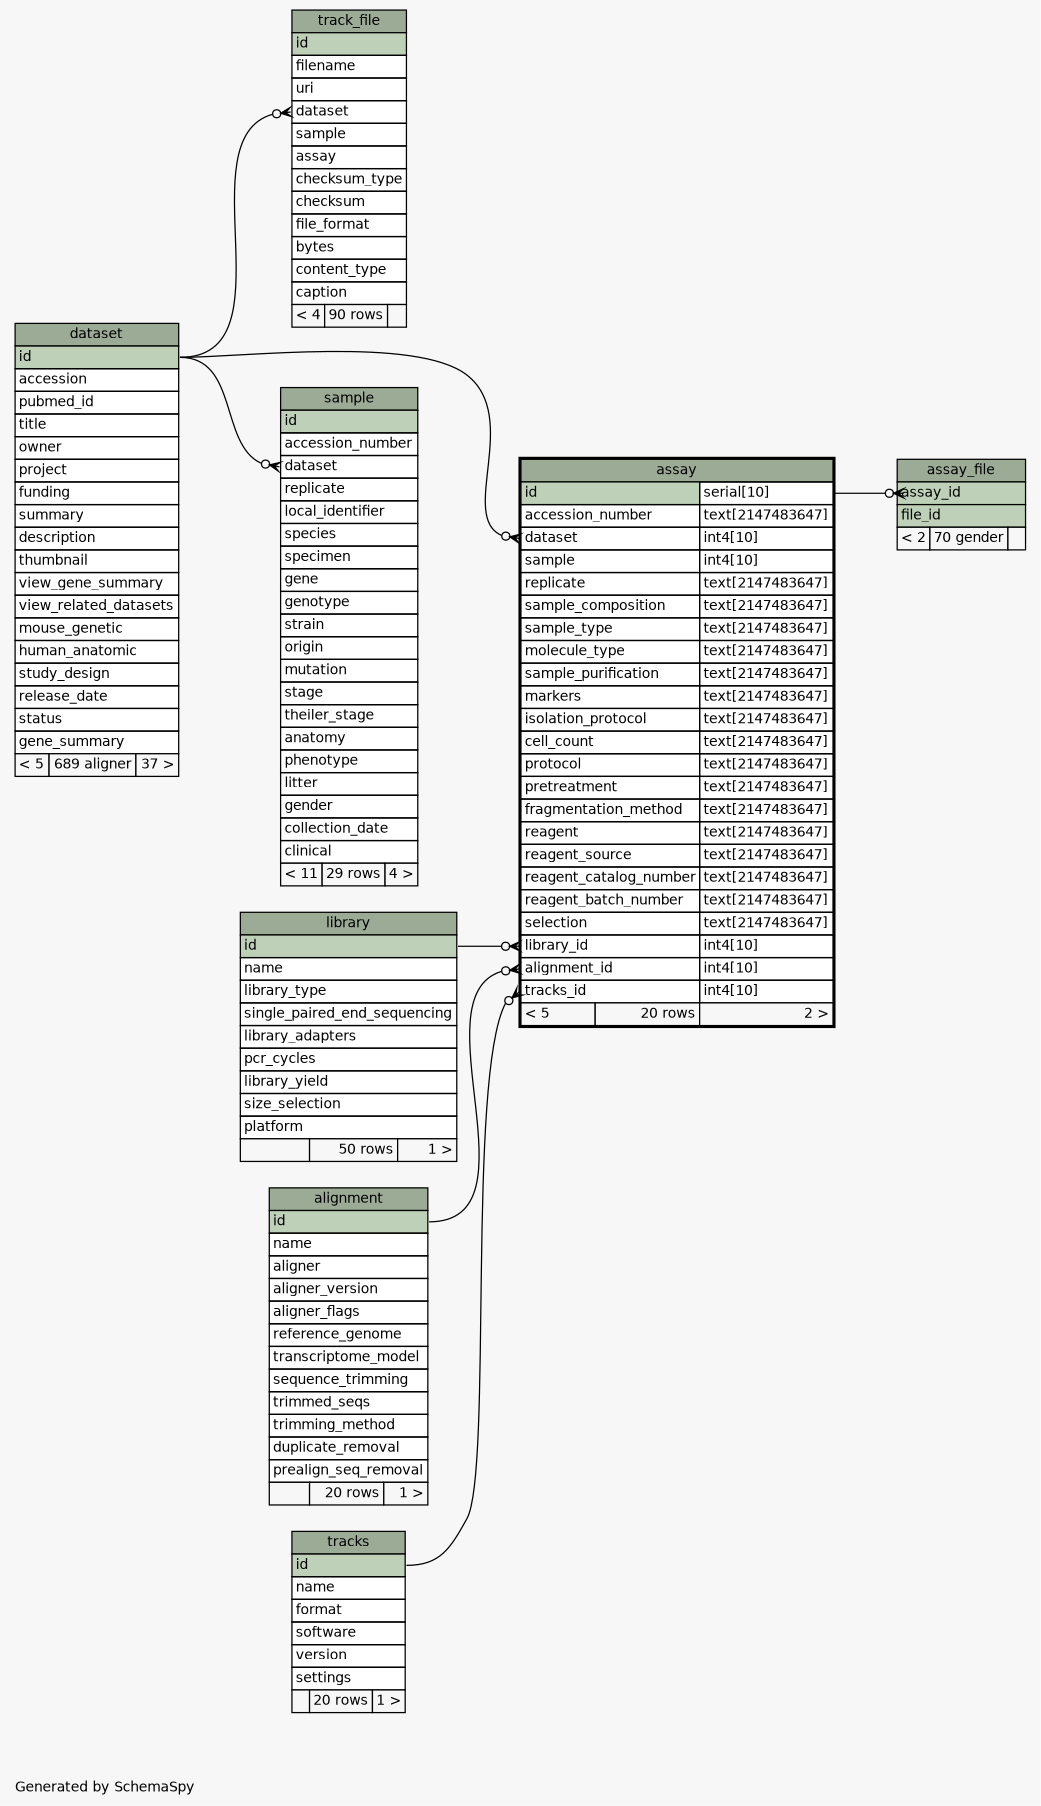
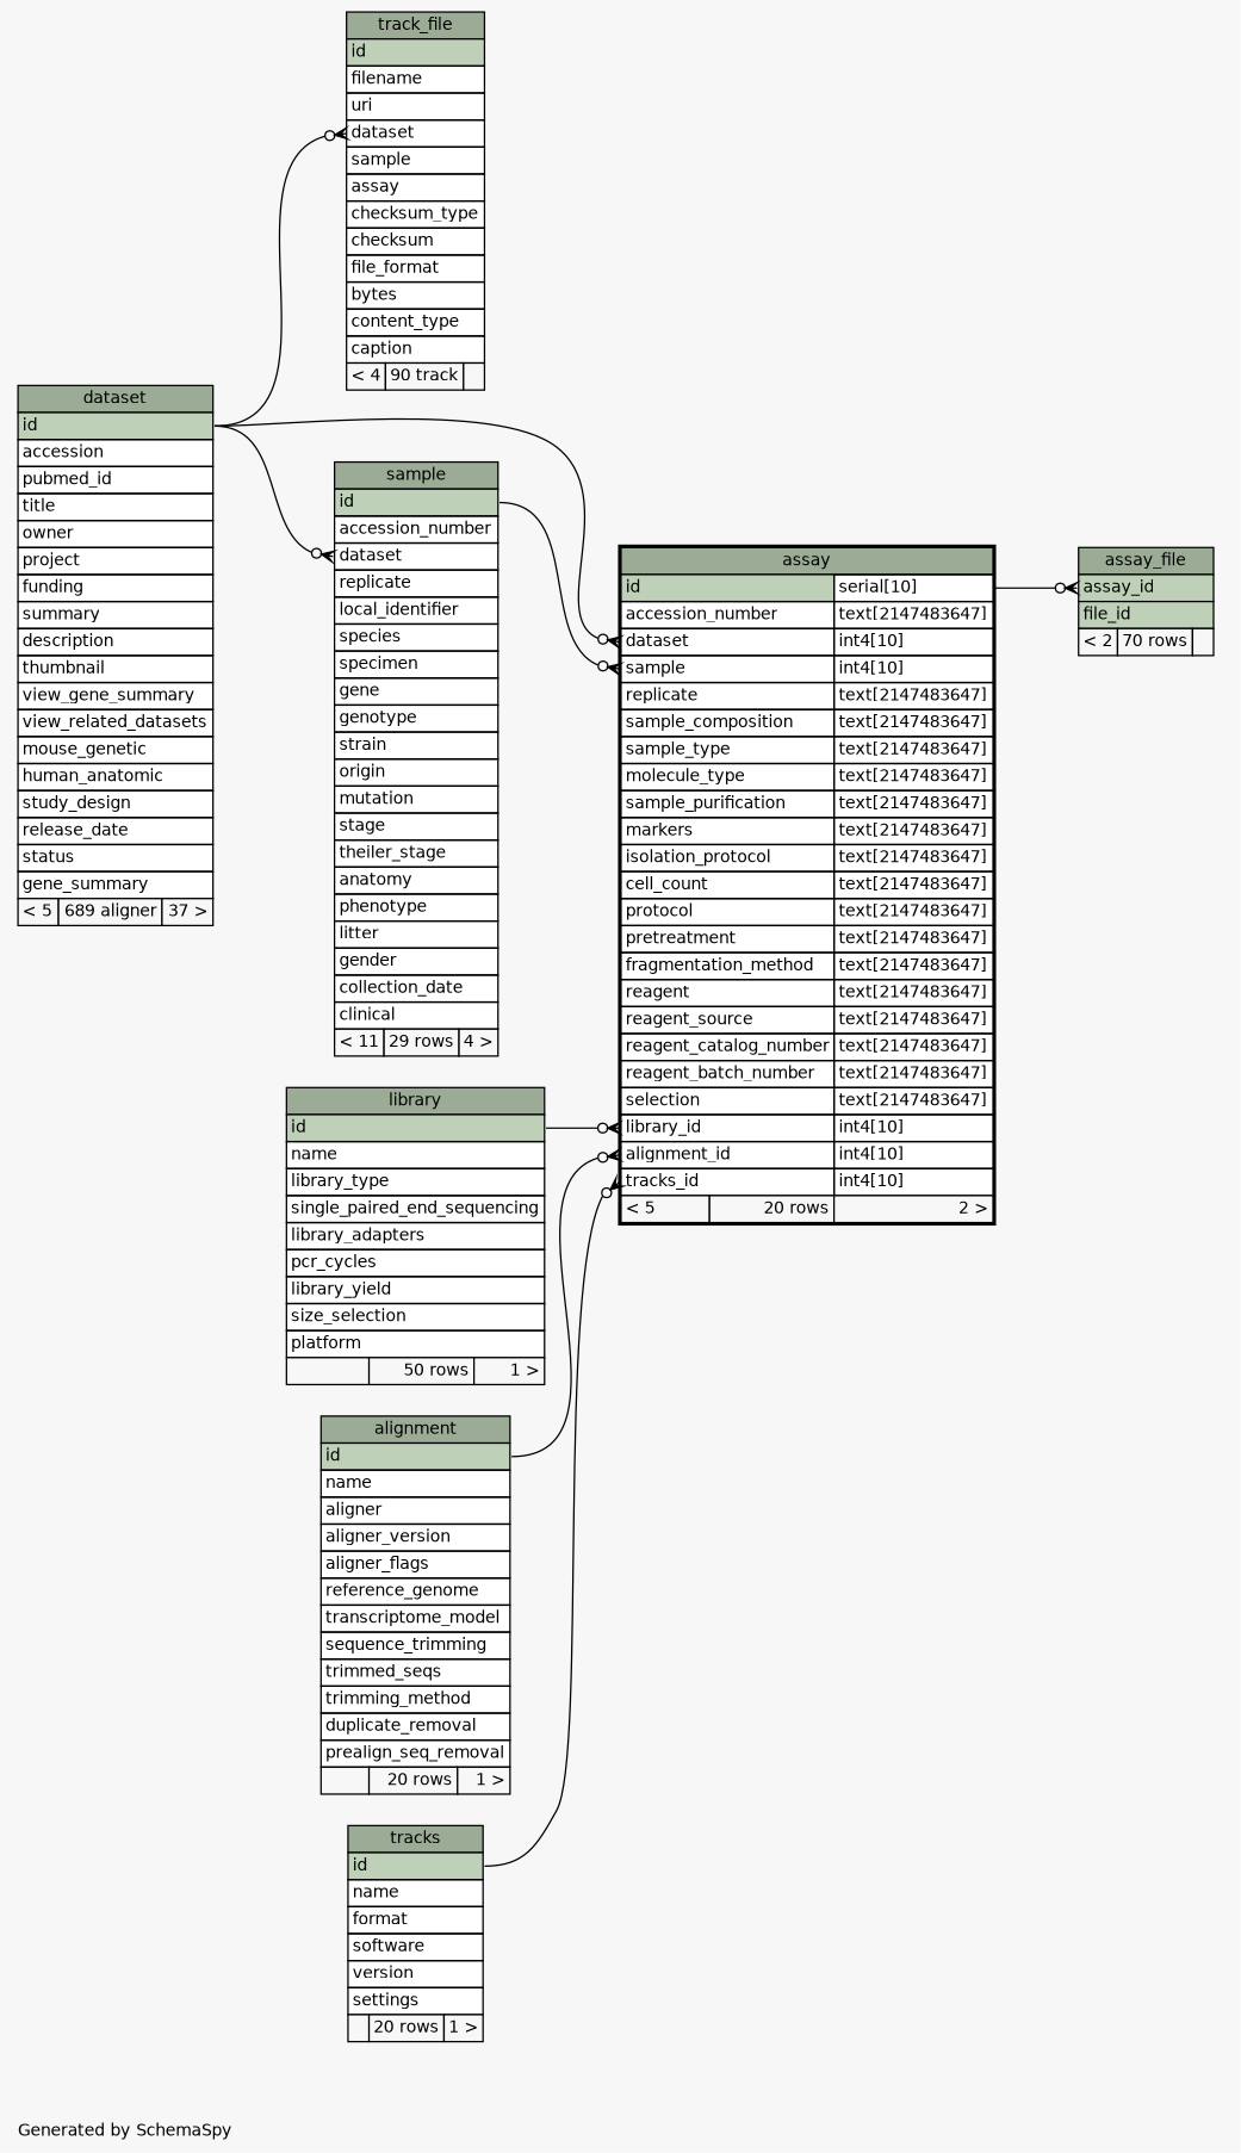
  digraph {
    bgcolor="#f7f7f7"
    fontname=Helvetica
    fontsize=11
    label="\nGenerated by SchemaSpy"
    labeljust=l
    nodesep=0.18
    rankdir=RL
    ranksep=0.46
    node [fontname=Helvetica fontsize=11 shape=plaintext]
    edge [arrowhead=none arrowsize=0.8 arrowtail=crowodot dir=back headport="id:e" tailport="dataset:w"]
    n1 [label=<     <TABLE BORDER="2" CELLBORDER="1" CELLSPACING="0" BGCOLOR="#ffffff">       <TR><TD COLSPAN="3" BGCOLOR="#9bab96" ALIGN="CENTER">assay</TD></TR>       <TR><TD PORT="id" COLSPAN="2" BGCOLOR="#bed1b8" ALIGN="LEFT">id</TD><TD PORT="id.type" ALIGN="LEFT">serial[10]</TD></TR>       <TR><TD PORT="accession_number" COLSPAN="2" ALIGN="LEFT">accession_number</TD><TD PORT="accession_number.type" ALIGN="LEFT">text[2147483647]</TD></TR>       <TR><TD PORT="dataset" COLSPAN="2" ALIGN="LEFT">dataset</TD><TD PORT="dataset.type" ALIGN="LEFT">int4[10]</TD></TR>       <TR><TD PORT="sample" COLSPAN="2" ALIGN="LEFT">sample</TD><TD PORT="sample.type" ALIGN="LEFT">int4[10]</TD></TR>       <TR><TD PORT="replicate" COLSPAN="2" ALIGN="LEFT">replicate</TD><TD PORT="replicate.type" ALIGN="LEFT">text[2147483647]</TD></TR>       <TR><TD PORT="sample_composition" COLSPAN="2" ALIGN="LEFT">sample_composition</TD><TD PORT="sample_composition.type" ALIGN="LEFT">text[2147483647]</TD></TR>       <TR><TD PORT="sample_type" COLSPAN="2" ALIGN="LEFT">sample_type</TD><TD PORT="sample_type.type" ALIGN="LEFT">text[2147483647]</TD></TR>       <TR><TD PORT="molecule_type" COLSPAN="2" ALIGN="LEFT">molecule_type</TD><TD PORT="molecule_type.type" ALIGN="LEFT">text[2147483647]</TD></TR>       <TR><TD PORT="sample_purification" COLSPAN="2" ALIGN="LEFT">sample_purification</TD><TD PORT="sample_purification.type" ALIGN="LEFT">text[2147483647]</TD></TR>       <TR><TD PORT="markers" COLSPAN="2" ALIGN="LEFT">markers</TD><TD PORT="markers.type" ALIGN="LEFT">text[2147483647]</TD></TR>       <TR><TD PORT="isolation_protocol" COLSPAN="2" ALIGN="LEFT">isolation_protocol</TD><TD PORT="isolation_protocol.type" ALIGN="LEFT">text[2147483647]</TD></TR>       <TR><TD PORT="cell_count" COLSPAN="2" ALIGN="LEFT">cell_count</TD><TD PORT="cell_count.type" ALIGN="LEFT">text[2147483647]</TD></TR>       <TR><TD PORT="protocol" COLSPAN="2" ALIGN="LEFT">protocol</TD><TD PORT="protocol.type" ALIGN="LEFT">text[2147483647]</TD></TR>       <TR><TD PORT="pretreatment" COLSPAN="2" ALIGN="LEFT">pretreatment</TD><TD PORT="pretreatment.type" ALIGN="LEFT">text[2147483647]</TD></TR>       <TR><TD PORT="fragmentation_method" COLSPAN="2" ALIGN="LEFT">fragmentation_method</TD><TD PORT="fragmentation_method.type" ALIGN="LEFT">text[2147483647]</TD></TR>       <TR><TD PORT="reagent" COLSPAN="2" ALIGN="LEFT">reagent</TD><TD PORT="reagent.type" ALIGN="LEFT">text[2147483647]</TD></TR>       <TR><TD PORT="reagent_source" COLSPAN="2" ALIGN="LEFT">reagent_source</TD><TD PORT="reagent_source.type" ALIGN="LEFT">text[2147483647]</TD></TR>       <TR><TD PORT="reagent_catalog_number" COLSPAN="2" ALIGN="LEFT">reagent_catalog_number</TD><TD PORT="reagent_catalog_number.type" ALIGN="LEFT">text[2147483647]</TD></TR>       <TR><TD PORT="reagent_batch_number" COLSPAN="2" ALIGN="LEFT">reagent_batch_number</TD><TD PORT="reagent_batch_number.type" ALIGN="LEFT">text[2147483647]</TD></TR>       <TR><TD PORT="selection" COLSPAN="2" ALIGN="LEFT">selection</TD><TD PORT="selection.type" ALIGN="LEFT">text[2147483647]</TD></TR>       <TR><TD PORT="library_id" COLSPAN="2" ALIGN="LEFT">library_id</TD><TD PORT="library_id.type" ALIGN="LEFT">int4[10]</TD></TR>       <TR><TD PORT="alignment_id" COLSPAN="2" ALIGN="LEFT">alignment_id</TD><TD PORT="alignment_id.type" ALIGN="LEFT">int4[10]</TD></TR>       <TR><TD PORT="tracks_id" COLSPAN="2" ALIGN="LEFT">tracks_id</TD><TD PORT="tracks_id.type" ALIGN="LEFT">int4[10]</TD></TR>       <TR><TD ALIGN="LEFT" BGCOLOR="#f7f7f7">&lt; 5</TD><TD ALIGN="RIGHT" BGCOLOR="#f7f7f7">20 rows</TD><TD ALIGN="RIGHT" BGCOLOR="#f7f7f7">2 &gt;</TD></TR>     </TABLE>>]
    n2 [label=<     <TABLE BORDER="0" CELLBORDER="1" CELLSPACING="0" BGCOLOR="#ffffff">       <TR><TD COLSPAN="3" BGCOLOR="#9bab96" ALIGN="CENTER">alignment</TD></TR>       <TR><TD PORT="id" COLSPAN="3" BGCOLOR="#bed1b8" ALIGN="LEFT">id</TD></TR>       <TR><TD PORT="name" COLSPAN="3" ALIGN="LEFT">name</TD></TR>       <TR><TD PORT="aligner" COLSPAN="3" ALIGN="LEFT">aligner</TD></TR>       <TR><TD PORT="aligner_version" COLSPAN="3" ALIGN="LEFT">aligner_version</TD></TR>       <TR><TD PORT="aligner_flags" COLSPAN="3" ALIGN="LEFT">aligner_flags</TD></TR>       <TR><TD PORT="reference_genome" COLSPAN="3" ALIGN="LEFT">reference_genome</TD></TR>       <TR><TD PORT="transcriptome_model" COLSPAN="3" ALIGN="LEFT">transcriptome_model</TD></TR>       <TR><TD PORT="sequence_trimming" COLSPAN="3" ALIGN="LEFT">sequence_trimming</TD></TR>       <TR><TD PORT="trimmed_seqs" COLSPAN="3" ALIGN="LEFT">trimmed_seqs</TD></TR>       <TR><TD PORT="trimming_method" COLSPAN="3" ALIGN="LEFT">trimming_method</TD></TR>       <TR><TD PORT="duplicate_removal" COLSPAN="3" ALIGN="LEFT">duplicate_removal</TD></TR>       <TR><TD PORT="prealign_seq_removal" COLSPAN="3" ALIGN="LEFT">prealign_seq_removal</TD></TR>       <TR><TD ALIGN="LEFT" BGCOLOR="#f7f7f7">  </TD><TD ALIGN="RIGHT" BGCOLOR="#f7f7f7">20 rows</TD><TD ALIGN="RIGHT" BGCOLOR="#f7f7f7">1 &gt;</TD></TR>     </TABLE>>]
    n3 [label=<     <TABLE BORDER="0" CELLBORDER="1" CELLSPACING="0" BGCOLOR="#ffffff">       <TR><TD COLSPAN="3" BGCOLOR="#9bab96" ALIGN="CENTER">dataset</TD></TR>       <TR><TD PORT="id" COLSPAN="3" BGCOLOR="#bed1b8" ALIGN="LEFT">id</TD></TR>       <TR><TD PORT="accession" COLSPAN="3" ALIGN="LEFT">accession</TD></TR>       <TR><TD PORT="pubmed_id" COLSPAN="3" ALIGN="LEFT">pubmed_id</TD></TR>       <TR><TD PORT="title" COLSPAN="3" ALIGN="LEFT">title</TD></TR>       <TR><TD PORT="owner" COLSPAN="3" ALIGN="LEFT">owner</TD></TR>       <TR><TD PORT="project" COLSPAN="3" ALIGN="LEFT">project</TD></TR>       <TR><TD PORT="funding" COLSPAN="3" ALIGN="LEFT">funding</TD></TR>       <TR><TD PORT="summary" COLSPAN="3" ALIGN="LEFT">summary</TD></TR>       <TR><TD PORT="description" COLSPAN="3" ALIGN="LEFT">description</TD></TR>       <TR><TD PORT="thumbnail" COLSPAN="3" ALIGN="LEFT">thumbnail</TD></TR>       <TR><TD PORT="view_gene_summary" COLSPAN="3" ALIGN="LEFT">view_gene_summary</TD></TR>       <TR><TD PORT="view_related_datasets" COLSPAN="3" ALIGN="LEFT">view_related_datasets</TD></TR>       <TR><TD PORT="mouse_genetic" COLSPAN="3" ALIGN="LEFT">mouse_genetic</TD></TR>       <TR><TD PORT="human_anatomic" COLSPAN="3" ALIGN="LEFT">human_anatomic</TD></TR>       <TR><TD PORT="study_design" COLSPAN="3" ALIGN="LEFT">study_design</TD></TR>       <TR><TD PORT="release_date" COLSPAN="3" ALIGN="LEFT">release_date</TD></TR>       <TR><TD PORT="status" COLSPAN="3" ALIGN="LEFT">status</TD></TR>       <TR><TD PORT="gene_summary" COLSPAN="3" ALIGN="LEFT">gene_summary</TD></TR>       <TR><TD ALIGN="LEFT" BGCOLOR="#f7f7f7">&lt; 5</TD><TD ALIGN="RIGHT" BGCOLOR="#f7f7f7">689 aligner</TD><TD ALIGN="RIGHT" BGCOLOR="#f7f7f7">37 &gt;</TD></TR>     </TABLE>>]
    n4 [label=<     <TABLE BORDER="0" CELLBORDER="1" CELLSPACING="0" BGCOLOR="#ffffff">       <TR><TD COLSPAN="3" BGCOLOR="#9bab96" ALIGN="CENTER">library</TD></TR>       <TR><TD PORT="id" COLSPAN="3" BGCOLOR="#bed1b8" ALIGN="LEFT">id</TD></TR>       <TR><TD PORT="name" COLSPAN="3" ALIGN="LEFT">name</TD></TR>       <TR><TD PORT="library_type" COLSPAN="3" ALIGN="LEFT">library_type</TD></TR>       <TR><TD PORT="single_paired_end_sequencing" COLSPAN="3" ALIGN="LEFT">single_paired_end_sequencing</TD></TR>       <TR><TD PORT="library_adapters" COLSPAN="3" ALIGN="LEFT">library_adapters</TD></TR>       <TR><TD PORT="pcr_cycles" COLSPAN="3" ALIGN="LEFT">pcr_cycles</TD></TR>       <TR><TD PORT="library_yield" COLSPAN="3" ALIGN="LEFT">library_yield</TD></TR>       <TR><TD PORT="size_selection" COLSPAN="3" ALIGN="LEFT">size_selection</TD></TR>       <TR><TD PORT="platform" COLSPAN="3" ALIGN="LEFT">platform</TD></TR>       <TR><TD ALIGN="LEFT" BGCOLOR="#f7f7f7">  </TD><TD ALIGN="RIGHT" BGCOLOR="#f7f7f7">50 rows</TD><TD ALIGN="RIGHT" BGCOLOR="#f7f7f7">1 &gt;</TD></TR>     </TABLE>>]
    n5 [label=<     <TABLE BORDER="0" CELLBORDER="1" CELLSPACING="0" BGCOLOR="#ffffff">       <TR><TD COLSPAN="3" BGCOLOR="#9bab96" ALIGN="CENTER">sample</TD></TR>       <TR><TD PORT="id" COLSPAN="3" BGCOLOR="#bed1b8" ALIGN="LEFT">id</TD></TR>       <TR><TD PORT="accession_number" COLSPAN="3" ALIGN="LEFT">accession_number</TD></TR>       <TR><TD PORT="dataset" COLSPAN="3" ALIGN="LEFT">dataset</TD></TR>       <TR><TD PORT="replicate" COLSPAN="3" ALIGN="LEFT">replicate</TD></TR>       <TR><TD PORT="local_identifier" COLSPAN="3" ALIGN="LEFT">local_identifier</TD></TR>       <TR><TD PORT="species" COLSPAN="3" ALIGN="LEFT">species</TD></TR>       <TR><TD PORT="specimen" COLSPAN="3" ALIGN="LEFT">specimen</TD></TR>       <TR><TD PORT="gene" COLSPAN="3" ALIGN="LEFT">gene</TD></TR>       <TR><TD PORT="genotype" COLSPAN="3" ALIGN="LEFT">genotype</TD></TR>       <TR><TD PORT="strain" COLSPAN="3" ALIGN="LEFT">strain</TD></TR>       <TR><TD PORT="origin" COLSPAN="3" ALIGN="LEFT">origin</TD></TR>       <TR><TD PORT="mutation" COLSPAN="3" ALIGN="LEFT">mutation</TD></TR>       <TR><TD PORT="stage" COLSPAN="3" ALIGN="LEFT">stage</TD></TR>       <TR><TD PORT="theiler_stage" COLSPAN="3" ALIGN="LEFT">theiler_stage</TD></TR>       <TR><TD PORT="anatomy" COLSPAN="3" ALIGN="LEFT">anatomy</TD></TR>       <TR><TD PORT="phenotype" COLSPAN="3" ALIGN="LEFT">phenotype</TD></TR>       <TR><TD PORT="litter" COLSPAN="3" ALIGN="LEFT">litter</TD></TR>       <TR><TD PORT="gender" COLSPAN="3" ALIGN="LEFT">gender</TD></TR>       <TR><TD PORT="collection_date" COLSPAN="3" ALIGN="LEFT">collection_date</TD></TR>       <TR><TD PORT="clinical" COLSPAN="3" ALIGN="LEFT">clinical</TD></TR>       <TR><TD ALIGN="LEFT" BGCOLOR="#f7f7f7">&lt; 11</TD><TD ALIGN="RIGHT" BGCOLOR="#f7f7f7">29 rows</TD><TD ALIGN="RIGHT" BGCOLOR="#f7f7f7">4 &gt;</TD></TR>     </TABLE>>]
    n6 [label=<     <TABLE BORDER="0" CELLBORDER="1" CELLSPACING="0" BGCOLOR="#ffffff">       <TR><TD COLSPAN="3" BGCOLOR="#9bab96" ALIGN="CENTER">tracks</TD></TR>       <TR><TD PORT="id" COLSPAN="3" BGCOLOR="#bed1b8" ALIGN="LEFT">id</TD></TR>       <TR><TD PORT="name" COLSPAN="3" ALIGN="LEFT">name</TD></TR>       <TR><TD PORT="format" COLSPAN="3" ALIGN="LEFT">format</TD></TR>       <TR><TD PORT="software" COLSPAN="3" ALIGN="LEFT">software</TD></TR>       <TR><TD PORT="version" COLSPAN="3" ALIGN="LEFT">version</TD></TR>       <TR><TD PORT="settings" COLSPAN="3" ALIGN="LEFT">settings</TD></TR>       <TR><TD ALIGN="LEFT" BGCOLOR="#f7f7f7">  </TD><TD ALIGN="RIGHT" BGCOLOR="#f7f7f7">20 rows</TD><TD ALIGN="RIGHT" BGCOLOR="#f7f7f7">1 &gt;</TD></TR>     </TABLE>>]
-   n7 [label=<     <TABLE BORDER="0" CELLBORDER="1" CELLSPACING="0" BGCOLOR="#ffffff">       <TR><TD COLSPAN="3" BGCOLOR="#9bab96" ALIGN="CENTER">assay_file</TD></TR>       <TR><TD PORT="assay_id" COLSPAN="3" BGCOLOR="#bed1b8" ALIGN="LEFT">assay_id</TD></TR>       <TR><TD PORT="file_id" COLSPAN="3" BGCOLOR="#bed1b8" ALIGN="LEFT">file_id</TD></TR>       <TR><TD ALIGN="LEFT" BGCOLOR="#f7f7f7">&lt; 2</TD><TD ALIGN="RIGHT" BGCOLOR="#f7f7f7">70 gender</TD><TD ALIGN="RIGHT" BGCOLOR="#f7f7f7">  </TD></TR>     </TABLE>>]
-   n8 [label=<     <TABLE BORDER="0" CELLBORDER="1" CELLSPACING="0" BGCOLOR="#ffffff">       <TR><TD COLSPAN="3" BGCOLOR="#9bab96" ALIGN="CENTER">track_file</TD></TR>       <TR><TD PORT="id" COLSPAN="3" BGCOLOR="#bed1b8" ALIGN="LEFT">id</TD></TR>       <TR><TD PORT="filename" COLSPAN="3" ALIGN="LEFT">filename</TD></TR>       <TR><TD PORT="uri" COLSPAN="3" ALIGN="LEFT">uri</TD></TR>       <TR><TD PORT="dataset" COLSPAN="3" ALIGN="LEFT">dataset</TD></TR>       <TR><TD PORT="sample" COLSPAN="3" ALIGN="LEFT">sample</TD></TR>       <TR><TD PORT="assay" COLSPAN="3" ALIGN="LEFT">assay</TD></TR>       <TR><TD PORT="checksum_type" COLSPAN="3" ALIGN="LEFT">checksum_type</TD></TR>       <TR><TD PORT="checksum" COLSPAN="3" ALIGN="LEFT">checksum</TD></TR>       <TR><TD PORT="file_format" COLSPAN="3" ALIGN="LEFT">file_format</TD></TR>       <TR><TD PORT="bytes" COLSPAN="3" ALIGN="LEFT">bytes</TD></TR>       <TR><TD PORT="content_type" COLSPAN="3" ALIGN="LEFT">content_type</TD></TR>       <TR><TD PORT="caption" COLSPAN="3" ALIGN="LEFT">caption</TD></TR>       <TR><TD ALIGN="LEFT" BGCOLOR="#f7f7f7">&lt; 4</TD><TD ALIGN="RIGHT" BGCOLOR="#f7f7f7">90 rows</TD><TD ALIGN="RIGHT" BGCOLOR="#f7f7f7">  </TD></TR>     </TABLE>>]
+   n7 [label=<     <TABLE BORDER="0" CELLBORDER="1" CELLSPACING="0" BGCOLOR="#ffffff">       <TR><TD COLSPAN="3" BGCOLOR="#9bab96" ALIGN="CENTER">assay_file</TD></TR>       <TR><TD PORT="assay_id" COLSPAN="3" BGCOLOR="#bed1b8" ALIGN="LEFT">assay_id</TD></TR>       <TR><TD PORT="file_id" COLSPAN="3" BGCOLOR="#bed1b8" ALIGN="LEFT">file_id</TD></TR>       <TR><TD ALIGN="LEFT" BGCOLOR="#f7f7f7">&lt; 2</TD><TD ALIGN="RIGHT" BGCOLOR="#f7f7f7">70 rows</TD><TD ALIGN="RIGHT" BGCOLOR="#f7f7f7">  </TD></TR>     </TABLE>>]
+   n8 [label=<     <TABLE BORDER="0" CELLBORDER="1" CELLSPACING="0" BGCOLOR="#ffffff">       <TR><TD COLSPAN="3" BGCOLOR="#9bab96" ALIGN="CENTER">track_file</TD></TR>       <TR><TD PORT="id" COLSPAN="3" BGCOLOR="#bed1b8" ALIGN="LEFT">id</TD></TR>       <TR><TD PORT="filename" COLSPAN="3" ALIGN="LEFT">filename</TD></TR>       <TR><TD PORT="uri" COLSPAN="3" ALIGN="LEFT">uri</TD></TR>       <TR><TD PORT="dataset" COLSPAN="3" ALIGN="LEFT">dataset</TD></TR>       <TR><TD PORT="sample" COLSPAN="3" ALIGN="LEFT">sample</TD></TR>       <TR><TD PORT="assay" COLSPAN="3" ALIGN="LEFT">assay</TD></TR>       <TR><TD PORT="checksum_type" COLSPAN="3" ALIGN="LEFT">checksum_type</TD></TR>       <TR><TD PORT="checksum" COLSPAN="3" ALIGN="LEFT">checksum</TD></TR>       <TR><TD PORT="file_format" COLSPAN="3" ALIGN="LEFT">file_format</TD></TR>       <TR><TD PORT="bytes" COLSPAN="3" ALIGN="LEFT">bytes</TD></TR>       <TR><TD PORT="content_type" COLSPAN="3" ALIGN="LEFT">content_type</TD></TR>       <TR><TD PORT="caption" COLSPAN="3" ALIGN="LEFT">caption</TD></TR>       <TR><TD ALIGN="LEFT" BGCOLOR="#f7f7f7">&lt; 4</TD><TD ALIGN="RIGHT" BGCOLOR="#f7f7f7">90 track</TD><TD ALIGN="RIGHT" BGCOLOR="#f7f7f7">  </TD></TR>     </TABLE>>]
    n1 -> n2 [tailport="alignment_id:w"]
    n1 -> n3
    n1 -> n4 [tailport="library_id:w"]
+   n1 -> n5 [tailport="sample:w"]
    n1 -> n6 [tailport="tracks_id:w"]
    n5 -> n3
    n7 -> n1 [headport="id.type:e" tailport="assay_id:w"]
    n8 -> n3
  }
